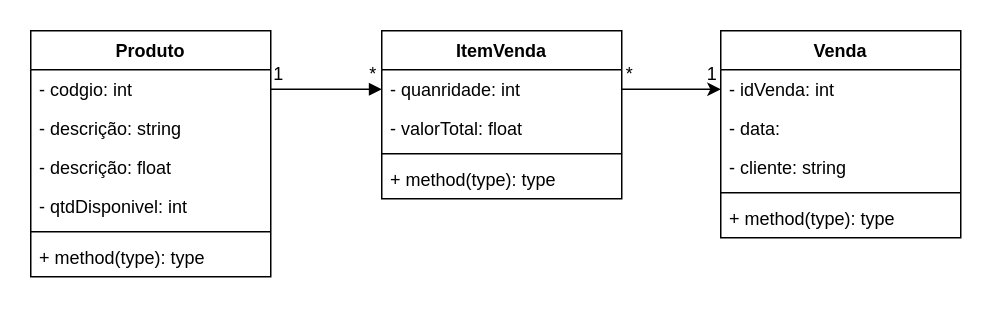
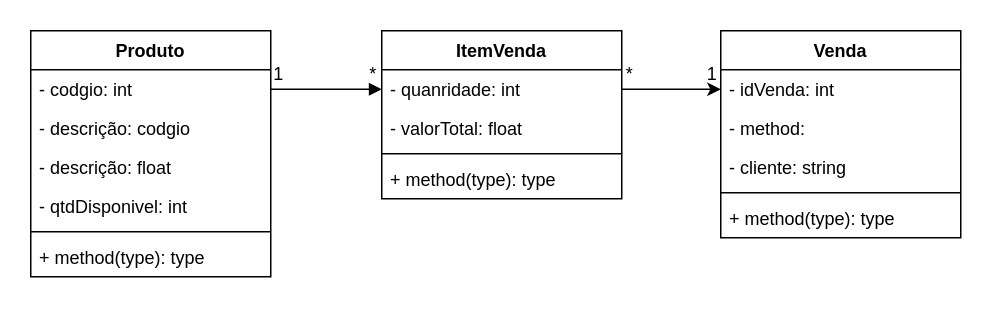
  <mxCell id="0" />
  <mxCell id="1" parent="0" />
  <mxCell id="2" value="Produto" style="swimlane;fontStyle=1;align=center;verticalAlign=top;childLayout=stackLayout;horizontal=1;startSize=26;horizontalStack=0;resizeParent=1;resizeParentMax=0;resizeLast=0;collapsible=1;marginBottom=0;whiteSpace=wrap;html=1;" vertex="1" parent="1"><mxGeometry x="20" y="20" width="160" height="164" as="geometry" /></mxCell>
  <mxCell id="3" value="- codgio: int" style="text;strokeColor=none;fillColor=none;align=left;verticalAlign=top;spacingLeft=4;spacingRight=4;overflow=hidden;rotatable=0;points=[[0,0.5],[1,0.5]];portConstraint=eastwest;whiteSpace=wrap;html=1;" vertex="1" parent="2"><mxGeometry y="26" width="160" height="26" as="geometry" /></mxCell>
- <mxCell id="4" value="- descrição: string" style="text;strokeColor=none;fillColor=none;align=left;verticalAlign=top;spacingLeft=4;spacingRight=4;overflow=hidden;rotatable=0;points=[[0,0.5],[1,0.5]];portConstraint=eastwest;whiteSpace=wrap;html=1;" vertex="1" parent="2"><mxGeometry y="52" width="160" height="26" as="geometry" /></mxCell>
+ <mxCell id="4" value="- descrição: codgio" style="text;strokeColor=none;fillColor=none;align=left;verticalAlign=top;spacingLeft=4;spacingRight=4;overflow=hidden;rotatable=0;points=[[0,0.5],[1,0.5]];portConstraint=eastwest;whiteSpace=wrap;html=1;" vertex="1" parent="2"><mxGeometry y="52" width="160" height="26" as="geometry" /></mxCell>
  <mxCell id="5" value="- descrição: float" style="text;strokeColor=none;fillColor=none;align=left;verticalAlign=top;spacingLeft=4;spacingRight=4;overflow=hidden;rotatable=0;points=[[0,0.5],[1,0.5]];portConstraint=eastwest;whiteSpace=wrap;html=1;" vertex="1" parent="2"><mxGeometry y="78" width="160" height="26" as="geometry" /></mxCell>
  <mxCell id="6" value="- qtdDisponivel: int" style="text;strokeColor=none;fillColor=none;align=left;verticalAlign=top;spacingLeft=4;spacingRight=4;overflow=hidden;rotatable=0;points=[[0,0.5],[1,0.5]];portConstraint=eastwest;whiteSpace=wrap;html=1;" vertex="1" parent="2"><mxGeometry y="104" width="160" height="26" as="geometry" /></mxCell>
  <mxCell id="7" value="" style="line;strokeWidth=1;fillColor=none;align=left;verticalAlign=middle;spacingTop=-1;spacingLeft=3;spacingRight=3;rotatable=0;labelPosition=right;points=[];portConstraint=eastwest;strokeColor=inherit;" vertex="1" parent="2"><mxGeometry y="130" width="160" height="8" as="geometry" /></mxCell>
  <mxCell id="8" value="+ method(type): type" style="text;strokeColor=none;fillColor=none;align=left;verticalAlign=top;spacingLeft=4;spacingRight=4;overflow=hidden;rotatable=0;points=[[0,0.5],[1,0.5]];portConstraint=eastwest;whiteSpace=wrap;html=1;" vertex="1" parent="2"><mxGeometry y="138" width="160" height="26" as="geometry" /></mxCell>
  <mxCell id="9" value="ItemVenda" style="swimlane;fontStyle=1;align=center;verticalAlign=top;childLayout=stackLayout;horizontal=1;startSize=26;horizontalStack=0;resizeParent=1;resizeParentMax=0;resizeLast=0;collapsible=1;marginBottom=0;whiteSpace=wrap;html=1;" vertex="1" parent="1"><mxGeometry x="254" y="20" width="160" height="112" as="geometry" /></mxCell>
  <mxCell id="10" value="- quanridade: int" style="text;strokeColor=none;fillColor=none;align=left;verticalAlign=top;spacingLeft=4;spacingRight=4;overflow=hidden;rotatable=0;points=[[0,0.5],[1,0.5]];portConstraint=eastwest;whiteSpace=wrap;html=1;" vertex="1" parent="9"><mxGeometry y="26" width="160" height="26" as="geometry" /></mxCell>
  <mxCell id="11" value="- valorTotal: float" style="text;strokeColor=none;fillColor=none;align=left;verticalAlign=top;spacingLeft=4;spacingRight=4;overflow=hidden;rotatable=0;points=[[0,0.5],[1,0.5]];portConstraint=eastwest;whiteSpace=wrap;html=1;" vertex="1" parent="9"><mxGeometry y="52" width="160" height="26" as="geometry" /></mxCell>
  <mxCell id="12" value="" style="line;strokeWidth=1;fillColor=none;align=left;verticalAlign=middle;spacingTop=-1;spacingLeft=3;spacingRight=3;rotatable=0;labelPosition=right;points=[];portConstraint=eastwest;strokeColor=inherit;" vertex="1" parent="9"><mxGeometry y="78" width="160" height="8" as="geometry" /></mxCell>
  <mxCell id="13" value="+ method(type): type" style="text;strokeColor=none;fillColor=none;align=left;verticalAlign=top;spacingLeft=4;spacingRight=4;overflow=hidden;rotatable=0;points=[[0,0.5],[1,0.5]];portConstraint=eastwest;whiteSpace=wrap;html=1;" vertex="1" parent="9"><mxGeometry y="86" width="160" height="26" as="geometry" /></mxCell>
  <mxCell id="14" value="Venda" style="swimlane;fontStyle=1;align=center;verticalAlign=top;childLayout=stackLayout;horizontal=1;startSize=26;horizontalStack=0;resizeParent=1;resizeParentMax=0;resizeLast=0;collapsible=1;marginBottom=0;whiteSpace=wrap;html=1;" vertex="1" parent="1"><mxGeometry x="480" y="20" width="160" height="138" as="geometry" /></mxCell>
  <mxCell id="15" value="- idVenda: int" style="text;strokeColor=none;fillColor=none;align=left;verticalAlign=top;spacingLeft=4;spacingRight=4;overflow=hidden;rotatable=0;points=[[0,0.5],[1,0.5]];portConstraint=eastwest;whiteSpace=wrap;html=1;" vertex="1" parent="14"><mxGeometry y="26" width="160" height="26" as="geometry" /></mxCell>
- <mxCell id="16" value="- data:" style="text;strokeColor=none;fillColor=none;align=left;verticalAlign=top;spacingLeft=4;spacingRight=4;overflow=hidden;rotatable=0;points=[[0,0.5],[1,0.5]];portConstraint=eastwest;whiteSpace=wrap;html=1;" vertex="1" parent="14"><mxGeometry y="52" width="160" height="26" as="geometry" /></mxCell>
+ <mxCell id="16" value="- method:" style="text;strokeColor=none;fillColor=none;align=left;verticalAlign=top;spacingLeft=4;spacingRight=4;overflow=hidden;rotatable=0;points=[[0,0.5],[1,0.5]];portConstraint=eastwest;whiteSpace=wrap;html=1;" vertex="1" parent="14"><mxGeometry y="52" width="160" height="26" as="geometry" /></mxCell>
  <mxCell id="17" value="- cliente: string" style="text;strokeColor=none;fillColor=none;align=left;verticalAlign=top;spacingLeft=4;spacingRight=4;overflow=hidden;rotatable=0;points=[[0,0.5],[1,0.5]];portConstraint=eastwest;whiteSpace=wrap;html=1;" vertex="1" parent="14"><mxGeometry y="78" width="160" height="26" as="geometry" /></mxCell>
  <mxCell id="18" value="" style="line;strokeWidth=1;fillColor=none;align=left;verticalAlign=middle;spacingTop=-1;spacingLeft=3;spacingRight=3;rotatable=0;labelPosition=right;points=[];portConstraint=eastwest;strokeColor=inherit;" vertex="1" parent="14"><mxGeometry y="104" width="160" height="8" as="geometry" /></mxCell>
  <mxCell id="19" value="+ method(type): type" style="text;strokeColor=none;fillColor=none;align=left;verticalAlign=top;spacingLeft=4;spacingRight=4;overflow=hidden;rotatable=0;points=[[0,0.5],[1,0.5]];portConstraint=eastwest;whiteSpace=wrap;html=1;" vertex="1" parent="14"><mxGeometry y="112" width="160" height="26" as="geometry" /></mxCell>
  <mxCell id="20" value="" style="endArrow=block;html=1;rounded=0;exitX=1;exitY=0.5;exitDx=0;exitDy=0;entryX=0;entryY=0.5;entryDx=0;entryDy=0;" edge="1" parent="1" source="3" target="10"><mxGeometry width="50" height="50" relative="1" as="geometry"><mxPoint x="310" y="110" as="sourcePoint" /><mxPoint x="250" y="60" as="targetPoint" /></mxGeometry></mxCell>
  <mxCell id="21" value="" style="endArrow=classic;html=1;rounded=0;exitX=1;exitY=0.5;exitDx=0;exitDy=0;entryX=0;entryY=0.5;entryDx=0;entryDy=0;" edge="1" parent="1" source="10" target="15"><mxGeometry width="50" height="50" relative="1" as="geometry"><mxPoint x="290" y="180" as="sourcePoint" /><mxPoint x="364" y="180" as="targetPoint" /></mxGeometry></mxCell>
  <mxCell id="22" value="1" style="text;html=1;align=center;verticalAlign=middle;resizable=0;points=[];autosize=1;strokeColor=none;fillColor=none;" vertex="1" parent="1"><mxGeometry x="170" y="34" width="30" height="30" as="geometry" /></mxCell>
  <mxCell id="23" value="*" style="text;html=1;align=center;verticalAlign=middle;resizable=0;points=[];autosize=1;strokeColor=none;fillColor=none;" vertex="1" parent="1"><mxGeometry x="233" y="34" width="30" height="30" as="geometry" /></mxCell>
  <mxCell id="24" value="*" style="text;html=1;align=center;verticalAlign=middle;resizable=0;points=[];autosize=1;strokeColor=none;fillColor=none;" vertex="1" parent="1"><mxGeometry x="404" y="34" width="30" height="30" as="geometry" /></mxCell>
  <mxCell id="25" value="1" style="text;html=1;align=center;verticalAlign=middle;resizable=0;points=[];autosize=1;strokeColor=none;fillColor=none;" vertex="1" parent="1"><mxGeometry x="459" y="34" width="30" height="30" as="geometry" /></mxCell>
